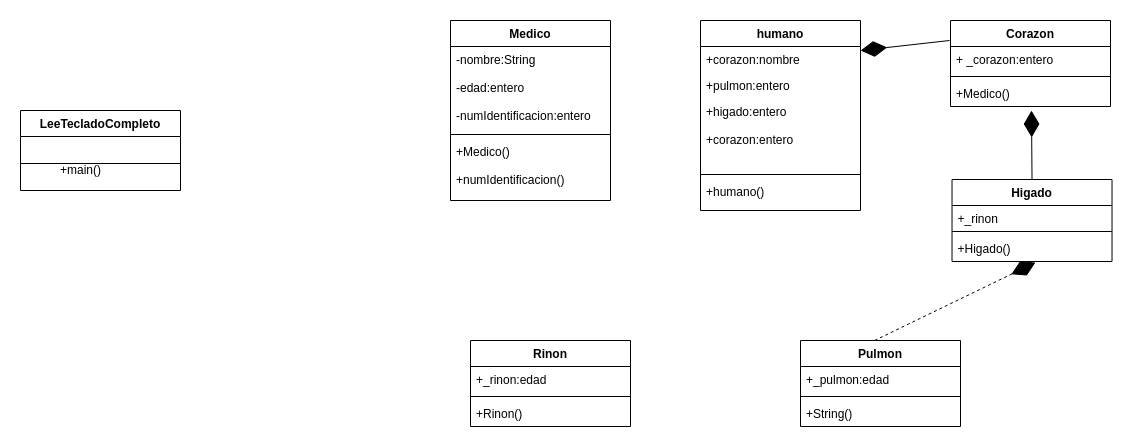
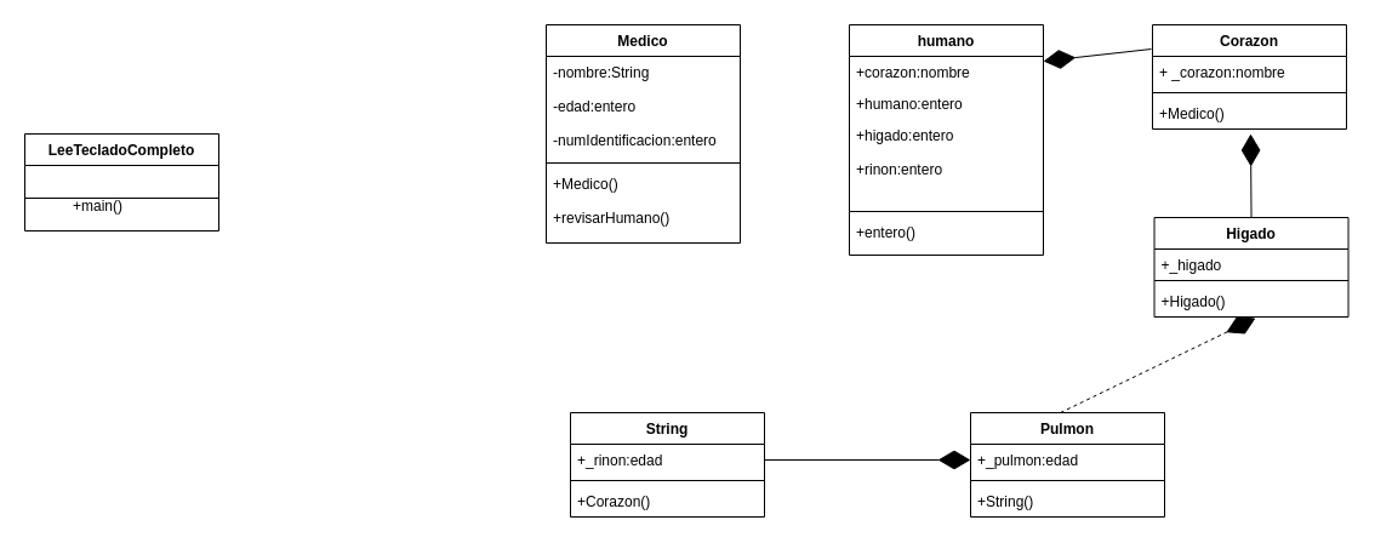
  <mxCell id="0" />
  <mxCell id="1" parent="0" />
  <mxCell id="2" value="humano" style="swimlane;fontStyle=1;align=center;verticalAlign=top;childLayout=stackLayout;horizontal=1;startSize=26;horizontalStack=0;resizeParent=1;resizeLast=0;collapsible=1;marginBottom=0;rounded=0;shadow=0;strokeWidth=1;" parent="1" vertex="1"><mxGeometry x="700" y="20" width="160" height="190" as="geometry"><mxRectangle x="230" y="140" width="160" height="26" as="alternateBounds" /></mxGeometry></mxCell>
  <mxCell id="3" value="+corazon:nombre" style="text;align=left;verticalAlign=top;spacingLeft=4;spacingRight=4;overflow=hidden;rotatable=0;points=[[0,0.5],[1,0.5]];portConstraint=eastwest;" parent="2" vertex="1"><mxGeometry y="26" width="160" height="26" as="geometry" /></mxCell>
- <mxCell id="4" value="+pulmon:entero" style="text;align=left;verticalAlign=top;spacingLeft=4;spacingRight=4;overflow=hidden;rotatable=0;points=[[0,0.5],[1,0.5]];portConstraint=eastwest;rounded=0;shadow=0;html=0;" parent="2" vertex="1"><mxGeometry y="52" width="160" height="26" as="geometry" /></mxCell>
- <mxCell id="5" value="+higado:entero&#10;&#10;+corazon:entero" style="text;align=left;verticalAlign=top;spacingLeft=4;spacingRight=4;overflow=hidden;rotatable=0;points=[[0,0.5],[1,0.5]];portConstraint=eastwest;rounded=0;shadow=0;html=0;" parent="2" vertex="1"><mxGeometry y="78" width="160" height="72" as="geometry" /></mxCell>
+ <mxCell id="4" value="+humano:entero" style="text;align=left;verticalAlign=top;spacingLeft=4;spacingRight=4;overflow=hidden;rotatable=0;points=[[0,0.5],[1,0.5]];portConstraint=eastwest;rounded=0;shadow=0;html=0;" parent="2" vertex="1"><mxGeometry y="52" width="160" height="26" as="geometry" /></mxCell>
+ <mxCell id="5" value="+higado:entero&#10;&#10;+rinon:entero" style="text;align=left;verticalAlign=top;spacingLeft=4;spacingRight=4;overflow=hidden;rotatable=0;points=[[0,0.5],[1,0.5]];portConstraint=eastwest;rounded=0;shadow=0;html=0;" parent="2" vertex="1"><mxGeometry y="78" width="160" height="72" as="geometry" /></mxCell>
  <mxCell id="6" value="" style="line;html=1;strokeWidth=1;align=left;verticalAlign=middle;spacingTop=-1;spacingLeft=3;spacingRight=3;rotatable=0;labelPosition=right;points=[];portConstraint=eastwest;" parent="2" vertex="1"><mxGeometry y="150" width="160" height="8" as="geometry" /></mxCell>
- <mxCell id="7" value="+humano()&#10;" style="text;align=left;verticalAlign=top;spacingLeft=4;spacingRight=4;overflow=hidden;rotatable=0;points=[[0,0.5],[1,0.5]];portConstraint=eastwest;" parent="2" vertex="1"><mxGeometry y="158" width="160" height="32" as="geometry" /></mxCell>
+ <mxCell id="7" value="+entero()&#10;" style="text;align=left;verticalAlign=top;spacingLeft=4;spacingRight=4;overflow=hidden;rotatable=0;points=[[0,0.5],[1,0.5]];portConstraint=eastwest;" parent="2" vertex="1"><mxGeometry y="158" width="160" height="32" as="geometry" /></mxCell>
  <mxCell id="8" value="Corazon" style="swimlane;fontStyle=1;align=center;verticalAlign=top;childLayout=stackLayout;horizontal=1;startSize=26;horizontalStack=0;resizeParent=1;resizeParentMax=0;resizeLast=0;collapsible=1;marginBottom=0;" parent="1" vertex="1"><mxGeometry x="950" y="20" width="160" height="86" as="geometry" /></mxCell>
- <mxCell id="9" value="+ _corazon:entero" style="text;strokeColor=none;fillColor=none;align=left;verticalAlign=top;spacingLeft=4;spacingRight=4;overflow=hidden;rotatable=0;points=[[0,0.5],[1,0.5]];portConstraint=eastwest;" parent="8" vertex="1"><mxGeometry y="26" width="160" height="26" as="geometry" /></mxCell>
+ <mxCell id="9" value="+ _corazon:nombre" style="text;strokeColor=none;fillColor=none;align=left;verticalAlign=top;spacingLeft=4;spacingRight=4;overflow=hidden;rotatable=0;points=[[0,0.5],[1,0.5]];portConstraint=eastwest;" parent="8" vertex="1"><mxGeometry y="26" width="160" height="26" as="geometry" /></mxCell>
  <mxCell id="10" value="" style="line;strokeWidth=1;fillColor=none;align=left;verticalAlign=middle;spacingTop=-1;spacingLeft=3;spacingRight=3;rotatable=0;labelPosition=right;points=[];portConstraint=eastwest;" parent="8" vertex="1"><mxGeometry y="52" width="160" height="8" as="geometry" /></mxCell>
  <mxCell id="11" value="+Medico()" style="text;strokeColor=none;fillColor=none;align=left;verticalAlign=top;spacingLeft=4;spacingRight=4;overflow=hidden;rotatable=0;points=[[0,0.5],[1,0.5]];portConstraint=eastwest;" parent="8" vertex="1"><mxGeometry y="60" width="160" height="26" as="geometry" /></mxCell>
  <mxCell id="12" value="Pulmon" style="swimlane;fontStyle=1;align=center;verticalAlign=top;childLayout=stackLayout;horizontal=1;startSize=26;horizontalStack=0;resizeParent=1;resizeParentMax=0;resizeLast=0;collapsible=1;marginBottom=0;" parent="1" vertex="1"><mxGeometry x="800" y="340" width="160" height="86" as="geometry" /></mxCell>
  <mxCell id="13" value="+_pulmon:edad" style="text;strokeColor=none;fillColor=none;align=left;verticalAlign=top;spacingLeft=4;spacingRight=4;overflow=hidden;rotatable=0;points=[[0,0.5],[1,0.5]];portConstraint=eastwest;" parent="12" vertex="1"><mxGeometry y="26" width="160" height="26" as="geometry" /></mxCell>
  <mxCell id="14" value="" style="line;strokeWidth=1;fillColor=none;align=left;verticalAlign=middle;spacingTop=-1;spacingLeft=3;spacingRight=3;rotatable=0;labelPosition=right;points=[];portConstraint=eastwest;" parent="12" vertex="1"><mxGeometry y="52" width="160" height="8" as="geometry" /></mxCell>
  <mxCell id="15" value="+String()" style="text;strokeColor=none;fillColor=none;align=left;verticalAlign=top;spacingLeft=4;spacingRight=4;overflow=hidden;rotatable=0;points=[[0,0.5],[1,0.5]];portConstraint=eastwest;" parent="12" vertex="1"><mxGeometry y="60" width="160" height="26" as="geometry" /></mxCell>
- <mxCell id="16" value="Rinon" style="swimlane;fontStyle=1;align=center;verticalAlign=top;childLayout=stackLayout;horizontal=1;startSize=26;horizontalStack=0;resizeParent=1;resizeParentMax=0;resizeLast=0;collapsible=1;marginBottom=0;" parent="1" vertex="1"><mxGeometry x="470" y="340" width="160" height="86" as="geometry" /></mxCell>
+ <mxCell id="16" value="String" style="swimlane;fontStyle=1;align=center;verticalAlign=top;childLayout=stackLayout;horizontal=1;startSize=26;horizontalStack=0;resizeParent=1;resizeParentMax=0;resizeLast=0;collapsible=1;marginBottom=0;" parent="1" vertex="1"><mxGeometry x="470" y="340" width="160" height="86" as="geometry" /></mxCell>
  <mxCell id="17" value="+_rinon:edad" style="text;strokeColor=none;fillColor=none;align=left;verticalAlign=top;spacingLeft=4;spacingRight=4;overflow=hidden;rotatable=0;points=[[0,0.5],[1,0.5]];portConstraint=eastwest;" parent="16" vertex="1"><mxGeometry y="26" width="160" height="26" as="geometry" /></mxCell>
  <mxCell id="18" value="" style="line;strokeWidth=1;fillColor=none;align=left;verticalAlign=middle;spacingTop=-1;spacingLeft=3;spacingRight=3;rotatable=0;labelPosition=right;points=[];portConstraint=eastwest;" parent="16" vertex="1"><mxGeometry y="52" width="160" height="8" as="geometry" /></mxCell>
- <mxCell id="19" value="+Rinon()" style="text;strokeColor=none;fillColor=none;align=left;verticalAlign=top;spacingLeft=4;spacingRight=4;overflow=hidden;rotatable=0;points=[[0,0.5],[1,0.5]];portConstraint=eastwest;" parent="16" vertex="1"><mxGeometry y="60" width="160" height="26" as="geometry" /></mxCell>
+ <mxCell id="19" value="+Corazon()" style="text;strokeColor=none;fillColor=none;align=left;verticalAlign=top;spacingLeft=4;spacingRight=4;overflow=hidden;rotatable=0;points=[[0,0.5],[1,0.5]];portConstraint=eastwest;" parent="16" vertex="1"><mxGeometry y="60" width="160" height="26" as="geometry" /></mxCell>
  <mxCell id="20" value="Higado" style="swimlane;fontStyle=1;align=center;verticalAlign=top;childLayout=stackLayout;horizontal=1;startSize=26;horizontalStack=0;resizeParent=1;resizeParentMax=0;resizeLast=0;collapsible=1;marginBottom=0;" parent="1" vertex="1"><mxGeometry x="951.52" y="179.01" width="160" height="82" as="geometry" /></mxCell>
- <mxCell id="21" value="+_rinon" style="text;strokeColor=none;fillColor=none;align=left;verticalAlign=top;spacingLeft=4;spacingRight=4;overflow=hidden;rotatable=0;points=[[0,0.5],[1,0.5]];portConstraint=eastwest;" parent="20" vertex="1"><mxGeometry y="26" width="160" height="22" as="geometry" /></mxCell>
+ <mxCell id="21" value="+_higado" style="text;strokeColor=none;fillColor=none;align=left;verticalAlign=top;spacingLeft=4;spacingRight=4;overflow=hidden;rotatable=0;points=[[0,0.5],[1,0.5]];portConstraint=eastwest;" parent="20" vertex="1"><mxGeometry y="26" width="160" height="22" as="geometry" /></mxCell>
  <mxCell id="22" value="" style="line;strokeWidth=1;fillColor=none;align=left;verticalAlign=middle;spacingTop=-1;spacingLeft=3;spacingRight=3;rotatable=0;labelPosition=right;points=[];portConstraint=eastwest;" parent="20" vertex="1"><mxGeometry y="48" width="160" height="8" as="geometry" /></mxCell>
  <mxCell id="23" value="+Higado()" style="text;strokeColor=none;fillColor=none;align=left;verticalAlign=top;spacingLeft=4;spacingRight=4;overflow=hidden;rotatable=0;points=[[0,0.5],[1,0.5]];portConstraint=eastwest;" parent="20" vertex="1"><mxGeometry y="56" width="160" height="26" as="geometry" /></mxCell>
  <mxCell id="24" value="Medico" style="swimlane;fontStyle=1;align=center;verticalAlign=top;childLayout=stackLayout;horizontal=1;startSize=26;horizontalStack=0;resizeParent=1;resizeParentMax=0;resizeLast=0;collapsible=1;marginBottom=0;" parent="1" vertex="1"><mxGeometry x="450" y="20" width="160" height="180" as="geometry" /></mxCell>
  <mxCell id="25" value="-nombre:String&#10;&#10;-edad:entero&#10;&#10;-numIdentificacion:entero" style="text;strokeColor=none;fillColor=none;align=left;verticalAlign=top;spacingLeft=4;spacingRight=4;overflow=hidden;rotatable=0;points=[[0,0.5],[1,0.5]];portConstraint=eastwest;" parent="24" vertex="1"><mxGeometry y="26" width="160" height="84" as="geometry" /></mxCell>
  <mxCell id="26" value="" style="line;strokeWidth=1;fillColor=none;align=left;verticalAlign=middle;spacingTop=-1;spacingLeft=3;spacingRight=3;rotatable=0;labelPosition=right;points=[];portConstraint=eastwest;" parent="24" vertex="1"><mxGeometry y="110" width="160" height="8" as="geometry" /></mxCell>
- <mxCell id="27" value="+Medico()&#10;&#10;+numIdentificacion()&#10;&#10;" style="text;strokeColor=none;fillColor=none;align=left;verticalAlign=top;spacingLeft=4;spacingRight=4;overflow=hidden;rotatable=0;points=[[0,0.5],[1,0.5]];portConstraint=eastwest;" parent="24" vertex="1"><mxGeometry y="118" width="160" height="62" as="geometry" /></mxCell>
+ <mxCell id="27" value="+Medico()&#10;&#10;+revisarHumano()&#10;&#10;" style="text;strokeColor=none;fillColor=none;align=left;verticalAlign=top;spacingLeft=4;spacingRight=4;overflow=hidden;rotatable=0;points=[[0,0.5],[1,0.5]];portConstraint=eastwest;" parent="24" vertex="1"><mxGeometry y="118" width="160" height="62" as="geometry" /></mxCell>
  <mxCell id="28" value="" style="endArrow=diamondThin;endFill=1;endSize=24;html=1;" parent="1" target="3" edge="1"><mxGeometry width="160" relative="1" as="geometry"><mxPoint x="949" y="40" as="sourcePoint" /><mxPoint x="910" y="160" as="targetPoint" /></mxGeometry></mxCell>
  <mxCell id="29" value="" style="endArrow=diamondThin;endFill=1;endSize=24;html=1;exitX=0.5;exitY=0;exitDx=0;exitDy=0;" parent="1" source="20" edge="1"><mxGeometry width="160" relative="1" as="geometry"><mxPoint x="751.52" y="249.01" as="sourcePoint" /><mxPoint x="1031" y="110" as="targetPoint" /></mxGeometry></mxCell>
  <mxCell id="30" value="" style="endArrow=diamondThin;endFill=1;endSize=24;html=1;entryX=0.522;entryY=1.038;entryDx=0;entryDy=0;entryPerimeter=0;exitX=0.463;exitY=0;exitDx=0;exitDy=0;exitPerimeter=0;dashed=1;" parent="1" source="12" target="23" edge="1"><mxGeometry width="160" relative="1" as="geometry"><mxPoint x="750" y="210" as="sourcePoint" /><mxPoint x="910" y="210" as="targetPoint" /></mxGeometry></mxCell>
+ <mxCell id="31" value="" style="endArrow=diamondThin;endFill=1;endSize=24;html=1;entryX=0;entryY=0.5;entryDx=0;entryDy=0;exitX=1;exitY=0.5;exitDx=0;exitDy=0;" parent="1" source="17" target="13" edge="1"><mxGeometry width="160" relative="1" as="geometry"><mxPoint x="750" y="210" as="sourcePoint" /><mxPoint x="910" y="210" as="targetPoint" /></mxGeometry></mxCell>
  <mxCell id="32" value="LeeTecladoCompleto" style="swimlane;fontStyle=1;align=center;verticalAlign=top;childLayout=stackLayout;horizontal=1;startSize=26;horizontalStack=0;resizeParent=1;resizeParentMax=0;resizeLast=0;collapsible=1;marginBottom=0;" vertex="1" parent="1"><mxGeometry x="20" y="110" width="160" height="80" as="geometry" /></mxCell>
  <mxCell id="33" value="" style="line;strokeWidth=1;fillColor=none;align=left;verticalAlign=middle;spacingTop=-1;spacingLeft=3;spacingRight=3;rotatable=0;labelPosition=right;points=[];portConstraint=eastwest;" vertex="1" parent="32"><mxGeometry y="26" width="160" height="54" as="geometry" /></mxCell>
  <mxCell id="34" value="+main()" style="text;html=1;align=center;verticalAlign=middle;resizable=0;points=[];autosize=1;strokeColor=none;" vertex="1" parent="1"><mxGeometry x="50" y="160" width="60" height="20" as="geometry" /></mxCell>
